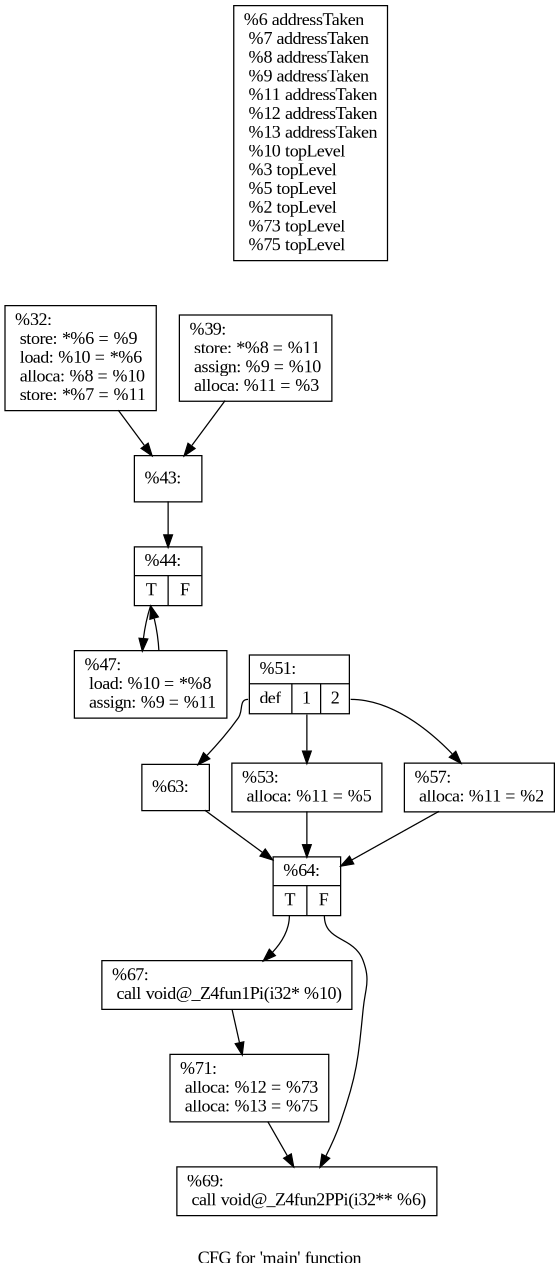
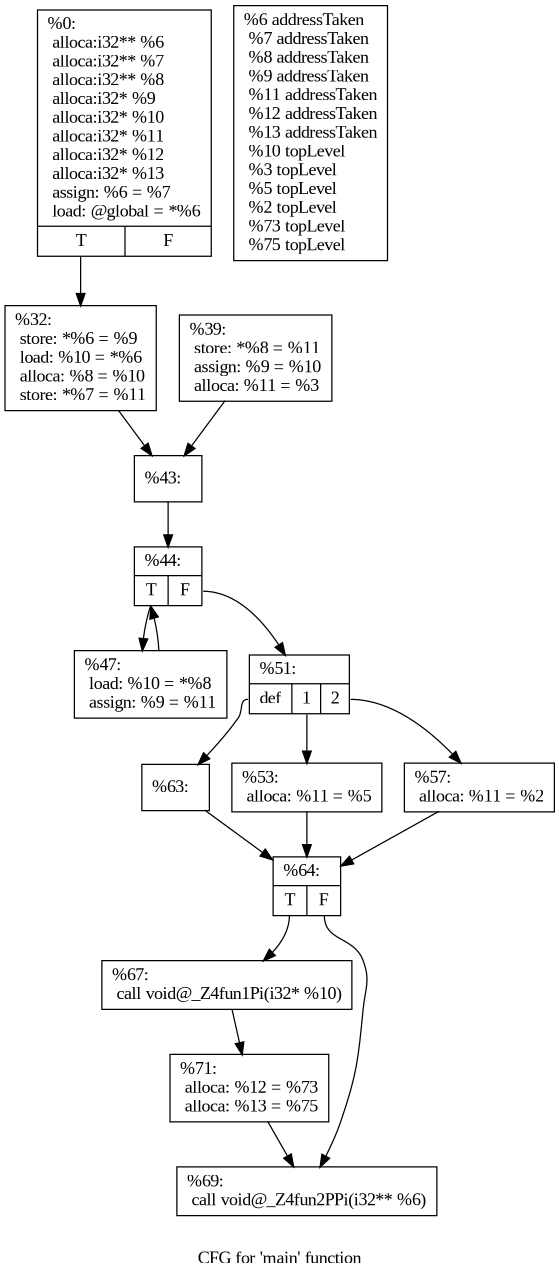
  digraph {
    fontname="Liberation Serif"
    label="CFG for 'main' function"
    node [fontname="Liberation Serif" shape=record]
    edge [fontname="Liberation Serif"]
+   n1 [label="{%0:\l alloca:i32** %6\l alloca:i32** %7\l alloca:i32** %8\l alloca:i32* %9\l alloca:i32* %10\l alloca:i32* %11\l alloca:i32* %12\l alloca:i32* %13\l assign: %6 = %7\l load: @global = *%6\l |{<s0>T|<s1>F}}"]
    n2 [label="{%32:\l store: *%6 = %9\l load: %10 = *%6\l alloca: %8 = %10\l store: *%7 = %11\l }"]
    n3 [label="{%43:\l }"]
    n4 [label="{%39:\l store: *%8 = %11\l assign: %9 = %10\l alloca: %11 = %3\l }"]
    n5 [label="{%44:\l |{<s0>T|<s1>F}}"]
    n6 [label="{%47:\l load: %10 = *%8\l assign: %9 = %11\l }"]
    n7 [label="{%51:\l |{<s0>def|<s1>1|<s2>2}}"]
    n8 [label="{%63:\l }"]
    n9 [label="{%53:\l alloca: %11 = %5\l }"]
    n10 [label="{%57:\l alloca: %11 = %2\l }"]
    n11 [label="{%64:\l |{<s0>T|<s1>F}}"]
    n12 [label="{%67:\l call void@_Z4fun1Pi(i32* %10)\l }"]
    n13 [label="{%69:\l call void@_Z4fun2PPi(i32** %6)\l }"]
    n14 [label="{%71:\l alloca: %12 = %73\l alloca: %13 = %75\l }"]
    n15 [label="{%6 addressTaken\l %7 addressTaken\l %8 addressTaken\l %9 addressTaken\l %11 addressTaken\l %12 addressTaken\l %13 addressTaken\l %10 topLevel\l %3 topLevel\l %5 topLevel\l %2 topLevel\l %73 topLevel\l %75 topLevel\l }"]
+   n1 -> n2 [tailport=s0]
    n2 -> n3
    n3 -> n5
    n4 -> n3
    n5 -> n6 [tailport=s0]
+   n5 -> n7 [tailport=s1]
    n6 -> n5
    n7 -> n8 [tailport=s0]
    n7 -> n9 [tailport=s1]
    n7 -> n10 [tailport=s2]
    n8 -> n11
    n9 -> n11
    n10 -> n11
    n11 -> n12 [tailport=s0]
    n11 -> n13 [tailport=s1]
    n12 -> n14
    n14 -> n13
  }
